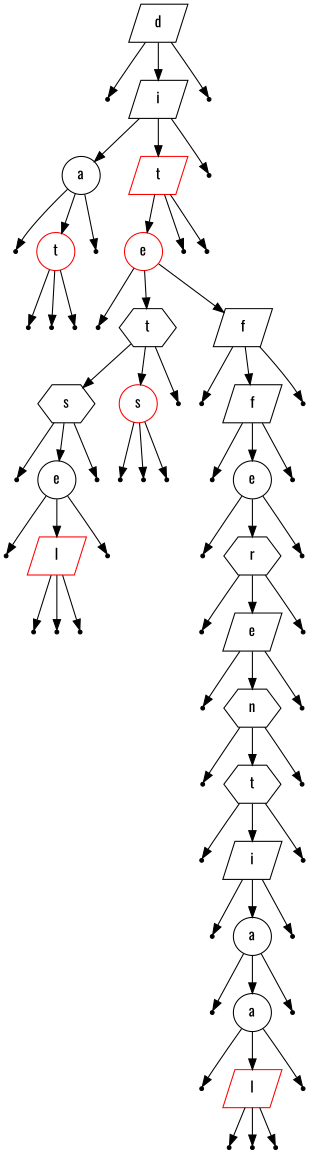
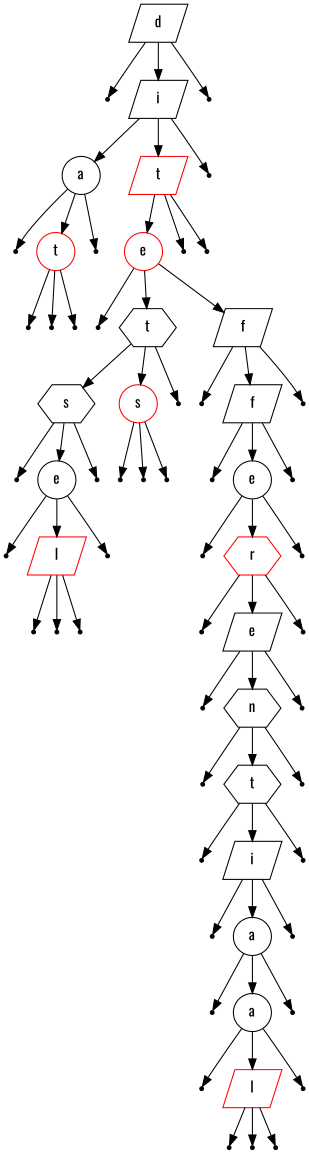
  digraph {
    fontname=Oswald
    node [shape=point fontname=Oswald]
    edge [fontname=Oswald]
    n1 [label=d shape=parallelogram]
    null2
    n3 [label=i shape=parallelogram]
    null67
    n5 [label=a shape=circle]
    n6 [color=red label=t shape=parallelogram]
    null66
    null5
    n9 [color=red label=t shape=circle]
    null10
    null7
    null8
    null9
    n14 [color=red label=e shape=circle]
    null64
    null65
    null13
    n18 [label=t shape=hexagon]
    n19 [label=f shape=parallelogram]
    n20 [label=s shape=hexagon]
    n21 [color=red label=s shape=circle]
    null29
    null16
    n24 [label=e shape=circle]
    null24
    null18
    n27 [color=red label=l shape=parallelogram]
    null23
    null20
    null21
    null22
    null26
    null27
    null28
    null31
    n36 [label=f shape=parallelogram]
    null63
    null33
    n39 [label=e shape=circle]
    null62
    null35
-   n42 [label=r shape=hexagon]
+   n42 [label=r shape=hexagon color=red]
    null61
    null37
    n45 [label=e shape=parallelogram]
    null60
    null39
    n48 [label=n shape=hexagon]
    null59
    null41
    n51 [label=t shape=hexagon]
    null58
    null43
    n54 [label=i shape=parallelogram]
    null57
    null45
    n57 [label=a shape=circle]
    null56
    null47
    n60 [label=a shape=circle]
    null55
    null49
    n63 [color=red label=l shape=parallelogram]
    null54
    null51
    null52
    null53
    n1 -> null2
    n1 -> n3
    n1 -> null67
    n3 -> n5
    n3 -> n6
    n3 -> null66
    n5 -> null5
    n5 -> n9
    n5 -> null10
    n6 -> n14
    n6 -> null64
    n6 -> null65
    n9 -> null7
    n9 -> null8
    n9 -> null9
    n14 -> null13
    n14 -> n18
    n14 -> n19
    n18 -> n20
    n18 -> n21
    n18 -> null29
    n19 -> null31
    n19 -> n36
    n19 -> null63
    n20 -> null16
    n20 -> n24
    n20 -> null24
    n21 -> null26
    n21 -> null27
    n21 -> null28
    n24 -> null18
    n24 -> n27
    n24 -> null23
    n27 -> null20
    n27 -> null21
    n27 -> null22
    n36 -> null33
    n36 -> n39
    n36 -> null62
    n39 -> null35
    n39 -> n42
    n39 -> null61
    n42 -> null37
    n42 -> n45
    n42 -> null60
    n45 -> null39
    n45 -> n48
    n45 -> null59
    n48 -> null41
    n48 -> n51
    n48 -> null58
    n51 -> null43
    n51 -> n54
    n51 -> null57
    n54 -> null45
    n54 -> n57
    n54 -> null56
    n57 -> null47
    n57 -> n60
    n57 -> null55
    n60 -> null49
    n60 -> n63
    n60 -> null54
    n63 -> null51
    n63 -> null52
    n63 -> null53
  }
